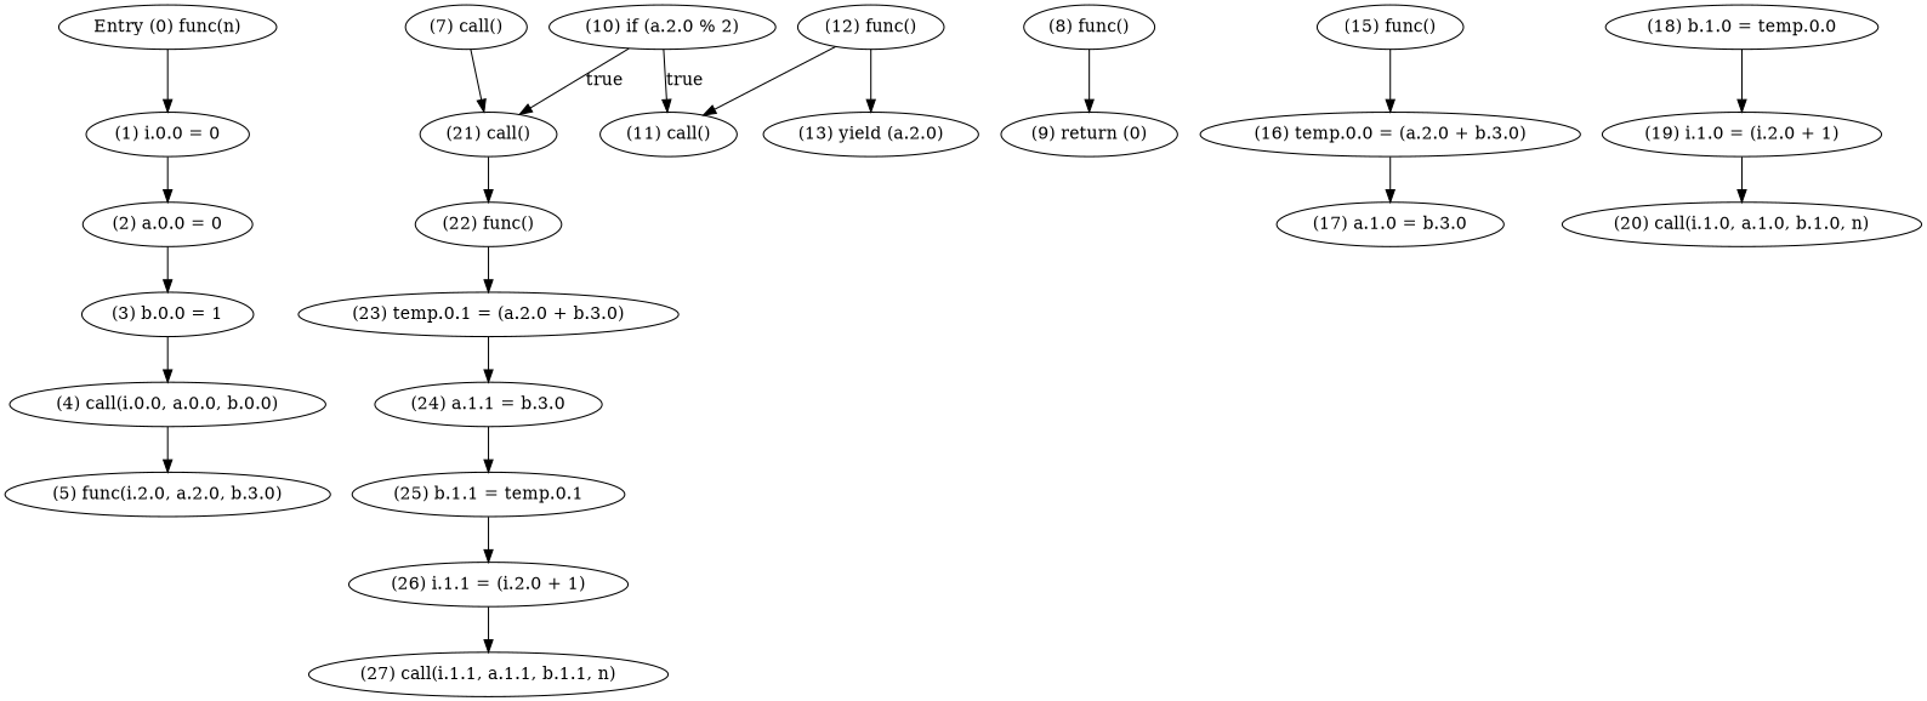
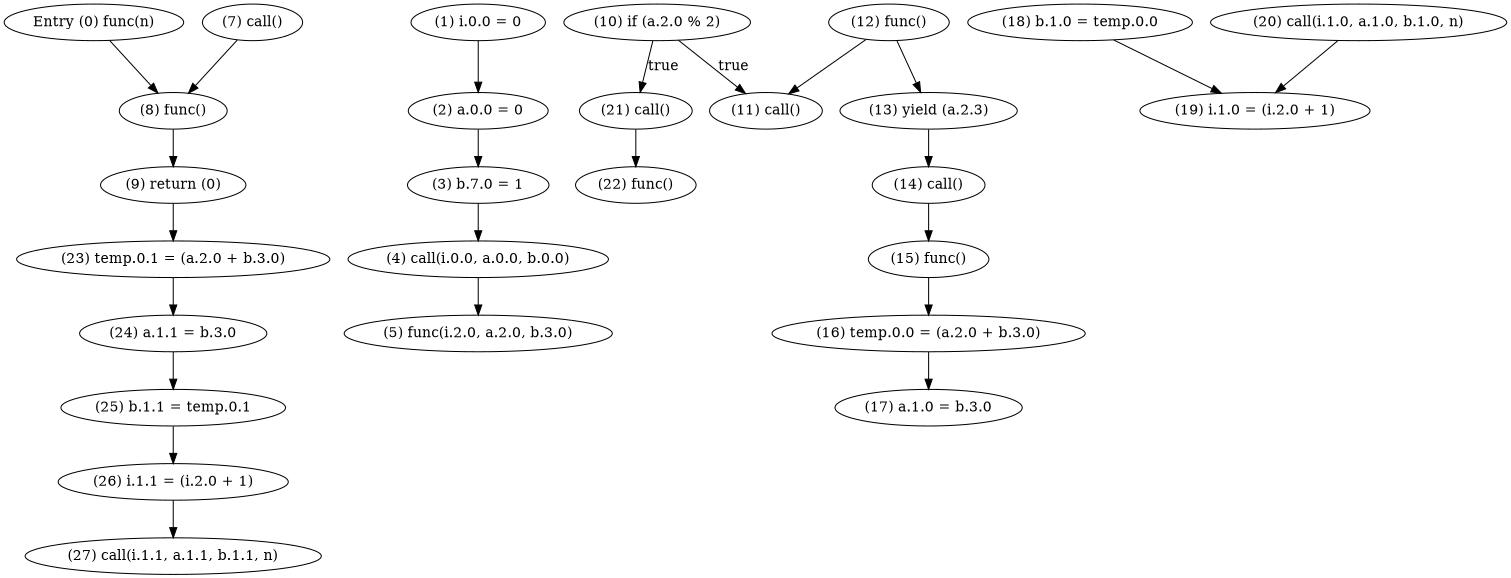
  digraph {
    n1 [label="Entry (0) func(n)"]
    n2 [label="(1) i.0.0 = 0"]
    n3 [label="(2) a.0.0 = 0"]
-   n4 [label="(3) b.0.0 = 1"]
+   n4 [label="(3) b.7.0 = 1"]
    n5 [label="(4) call(i.0.0, a.0.0, b.0.0)"]
    n6 [label="(5) func(i.2.0, a.2.0, b.3.0)"]
    n7 [label="(7) call()"]
    n8 [label="(8) func()"]
    n9 [label="(10) if (a.2.0 % 2)"]
    n10 [label="(11) call()"]
    n11 [label="(21) call()"]
    n12 [label="(9) return (0)"]
    n13 [label="(22) func()"]
    n14 [label="(12) func()"]
-   n15 [label="(13) yield (a.2.0)"]
+   n15 [label="(13) yield (a.2.3)"]
+   n16 [label="(14) call()"]
    n17 [label="(15) func()"]
    n18 [label="(16) temp.0.0 = (a.2.0 + b.3.0)"]
    n19 [label="(17) a.1.0 = b.3.0"]
    n20 [label="(18) b.1.0 = temp.0.0"]
    n21 [label="(19) i.1.0 = (i.2.0 + 1)"]
    n22 [label="(20) call(i.1.0, a.1.0, b.1.0, n)"]
    n23 [label="(23) temp.0.1 = (a.2.0 + b.3.0)"]
    n24 [label="(24) a.1.1 = b.3.0"]
    n25 [label="(25) b.1.1 = temp.0.1"]
    n26 [label="(26) i.1.1 = (i.2.0 + 1)"]
    n27 [label="(27) call(i.1.1, a.1.1, b.1.1, n)"]
-   n1 -> n2
+   n1 -> n8
    n2 -> n3
    n3 -> n4
    n4 -> n5
    n5 -> n6
-   n7 -> n11
+   n7 -> n8
    n8 -> n12
    n9 -> n10 [label=true]
    n9 -> n11 [label=true]
    n11 -> n13
-   n13 -> n23
+   n12 -> n23
    n14 -> n10
    n14 -> n15
+   n15 -> n16
+   n16 -> n17
    n17 -> n18
    n18 -> n19
    n20 -> n21
-   n21 -> n22
+   n22 -> n21
    n23 -> n24
    n24 -> n25
    n25 -> n26
    n26 -> n27
  }
